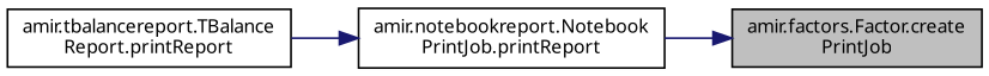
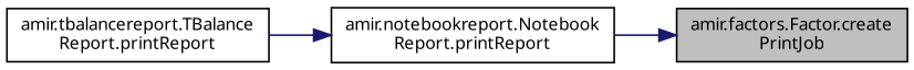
  digraph {
    rankdir=RL
    node [color=black fillcolor=white fontname="FreeSans.ttf" fontsize=10 shape=record style=filled]
    edge [color=midnightblue dir=back fontname="FreeSans.ttf" fontsize=10 labelfontname="FreeSans.ttf" labelfontsize=10 style=solid]
    n1 [fillcolor=grey75 fontcolor=black height=0.2 label="amir.factors.Factor.create\lPrintJob" width=0.4]
-   n2 [height=0.2 label="amir.notebookreport.Notebook\lPrintJob.printReport" width=0.4]
+   n2 [height=0.2 label="amir.notebookreport.Notebook\lReport.printReport" width=0.4]
    n3 [height=0.2 label="amir.tbalancereport.TBalance\lReport.printReport" width=0.4]
    n1 -> n2
    n2 -> n3
  }
